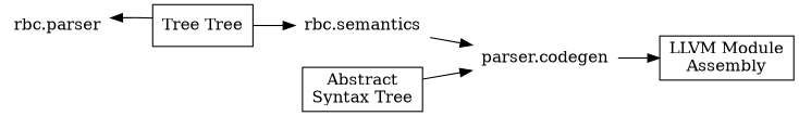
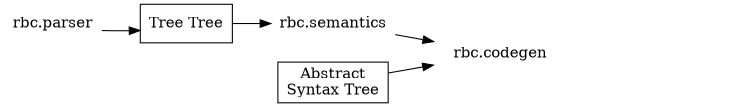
  digraph {
    rankdir=LR
    node [shape=plaintext]
    n1 [label="rbc.parser"]
    n2 [label="Tree Tree" shape=rect]
    n3 [label="rbc.semantics"]
-   n4 [label="parser.codegen"]
+   n4 [label="rbc.codegen"]
    n5 [label="Abstract\nSyntax Tree" shape=rect]
-   n6 [label="LLVM Module\nAssembly" shape=rect]
-   n2 -> n1
+   n1 -> n2
    n2 -> n3
    n3 -> n4
-   n4 -> n6
    n5 -> n4
  }
